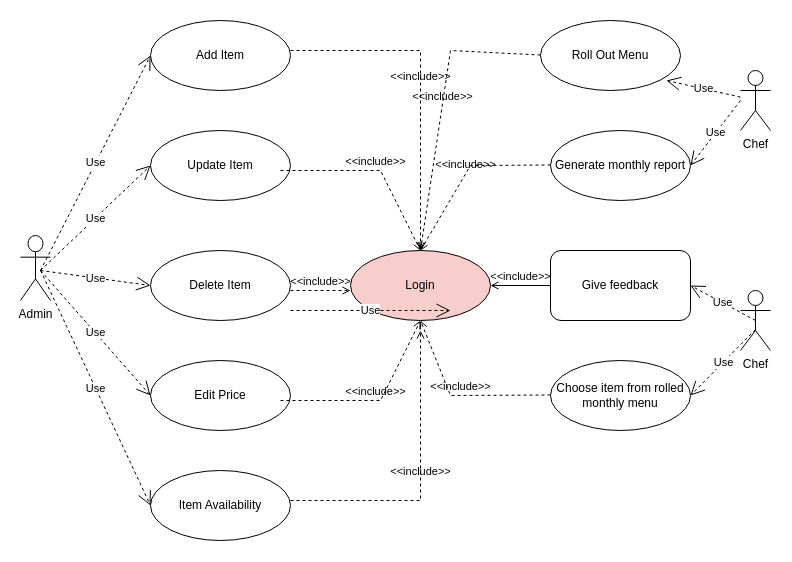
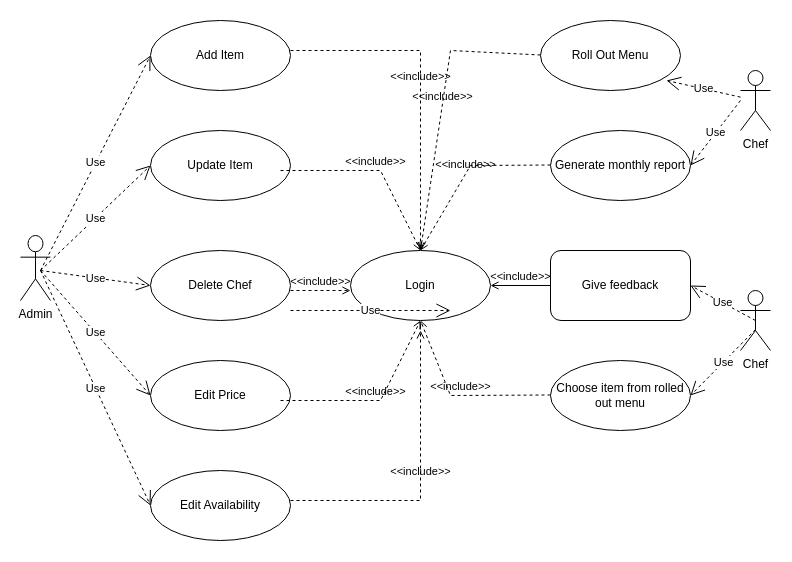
  <mxCell id="0" />
  <mxCell id="1" parent="0" />
  <mxCell id="2" value="Add Item" style="ellipse;whiteSpace=wrap;html=1;" parent="1" vertex="1"><mxGeometry x="150" y="20" width="140" height="70" as="geometry" /></mxCell>
  <mxCell id="3" value="Admin" style="shape=umlActor;html=1;verticalLabelPosition=bottom;verticalAlign=top;align=center;" parent="1" vertex="1"><mxGeometry x="20" y="235" width="30" height="65" as="geometry" /></mxCell>
  <mxCell id="4" value="Update Item" style="ellipse;whiteSpace=wrap;html=1;" parent="1" vertex="1"><mxGeometry x="150" y="130" width="140" height="70" as="geometry" /></mxCell>
- <mxCell id="5" value="Delete Item" style="ellipse;whiteSpace=wrap;html=1;" parent="1" vertex="1"><mxGeometry x="150" y="250" width="140" height="70" as="geometry" /></mxCell>
+ <mxCell id="5" value="Delete Chef" style="ellipse;whiteSpace=wrap;html=1;" parent="1" vertex="1"><mxGeometry x="150" y="250" width="140" height="70" as="geometry" /></mxCell>
  <mxCell id="6" value="Edit Price" style="ellipse;whiteSpace=wrap;html=1;" parent="1" vertex="1"><mxGeometry x="150" y="360" width="140" height="70" as="geometry" /></mxCell>
- <mxCell id="7" value="Item Availability" style="ellipse;whiteSpace=wrap;html=1;" parent="1" vertex="1"><mxGeometry x="150" y="470" width="140" height="70" as="geometry" /></mxCell>
- <mxCell id="8" value="Login" style="ellipse;whiteSpace=wrap;html=1;fillColor=#f8cecc;" parent="1" vertex="1"><mxGeometry x="350" y="250" width="140" height="70" as="geometry" /></mxCell>
+ <mxCell id="7" value="Edit Availability" style="ellipse;whiteSpace=wrap;html=1;" parent="1" vertex="1"><mxGeometry x="150" y="470" width="140" height="70" as="geometry" /></mxCell>
+ <mxCell id="8" value="Login" style="ellipse;whiteSpace=wrap;html=1;" parent="1" vertex="1"><mxGeometry x="350" y="250" width="140" height="70" as="geometry" /></mxCell>
  <mxCell id="9" value="Chef" style="shape=umlActor;html=1;verticalLabelPosition=bottom;verticalAlign=top;align=center;" parent="1" vertex="1"><mxGeometry x="740" y="70" width="30" height="60" as="geometry" /></mxCell>
  <mxCell id="10" value="Roll Out Menu" style="ellipse;whiteSpace=wrap;html=1;" parent="1" vertex="1"><mxGeometry x="540" y="20" width="140" height="70" as="geometry" /></mxCell>
  <mxCell id="11" value="Give feedback" style="whiteSpace=wrap;html=1;rounded=1;" parent="1" vertex="1"><mxGeometry x="550" y="250" width="140" height="70" as="geometry" /></mxCell>
  <mxCell id="12" value="Generate monthly report" style="ellipse;whiteSpace=wrap;html=1;" parent="1" vertex="1"><mxGeometry x="550" y="130" width="140" height="70" as="geometry" /></mxCell>
  <mxCell id="13" value="&amp;lt;&amp;lt;include&amp;gt;&amp;gt;" style="edgeStyle=none;html=1;endArrow=open;verticalAlign=bottom;dashed=1;labelBackgroundColor=none;rounded=0;entryX=0.5;entryY=0;entryDx=0;entryDy=0;" parent="1" target="8" edge="1"><mxGeometry width="160" relative="1" as="geometry"><mxPoint x="290" y="50" as="sourcePoint" /><mxPoint x="450" y="50" as="targetPoint" /><Array as="points"><mxPoint x="420" y="50" /></Array></mxGeometry></mxCell>
  <mxCell id="14" value="&amp;lt;&amp;lt;include&amp;gt;&amp;gt;" style="edgeStyle=none;html=1;endArrow=open;verticalAlign=bottom;dashed=1;labelBackgroundColor=none;rounded=0;entryX=0.5;entryY=0;entryDx=0;entryDy=0;" parent="1" target="8" edge="1"><mxGeometry width="160" relative="1" as="geometry"><mxPoint x="280" y="170" as="sourcePoint" /><mxPoint x="410" y="240" as="targetPoint" /><Array as="points"><mxPoint x="380" y="170" /></Array></mxGeometry></mxCell>
  <mxCell id="15" value="&amp;lt;&amp;lt;include&amp;gt;&amp;gt;" style="edgeStyle=none;html=1;endArrow=open;verticalAlign=bottom;dashed=1;labelBackgroundColor=none;rounded=0;" parent="1" edge="1"><mxGeometry width="160" relative="1" as="geometry"><mxPoint x="290" y="290" as="sourcePoint" /><mxPoint x="350" y="290" as="targetPoint" /></mxGeometry></mxCell>
  <mxCell id="16" value="&amp;lt;&amp;lt;include&amp;gt;&amp;gt;" style="edgeStyle=none;html=1;endArrow=open;verticalAlign=bottom;dashed=1;labelBackgroundColor=none;rounded=0;entryX=0.5;entryY=1;entryDx=0;entryDy=0;" parent="1" target="8" edge="1"><mxGeometry width="160" relative="1" as="geometry"><mxPoint x="280" y="400" as="sourcePoint" /><mxPoint x="440" y="400" as="targetPoint" /><Array as="points"><mxPoint x="380" y="400" /></Array></mxGeometry></mxCell>
  <mxCell id="17" value="&amp;lt;&amp;lt;include&amp;gt;&amp;gt;" style="edgeStyle=none;html=1;endArrow=open;verticalAlign=bottom;dashed=1;labelBackgroundColor=none;rounded=0;" parent="1" edge="1"><mxGeometry width="160" relative="1" as="geometry"><mxPoint x="290" y="500" as="sourcePoint" /><mxPoint x="420" y="330" as="targetPoint" /><Array as="points"><mxPoint x="420" y="500" /></Array></mxGeometry></mxCell>
  <mxCell id="18" value="&amp;lt;&amp;lt;include&amp;gt;&amp;gt;" style="edgeStyle=none;html=1;endArrow=open;verticalAlign=bottom;dashed=1;labelBackgroundColor=none;rounded=0;" parent="1" edge="1"><mxGeometry width="160" relative="1" as="geometry"><mxPoint x="540" y="54.5" as="sourcePoint" /><mxPoint x="420" y="250" as="targetPoint" /><Array as="points"><mxPoint x="450" y="50" /></Array></mxGeometry></mxCell>
  <mxCell id="19" value="&amp;lt;&amp;lt;include&amp;gt;&amp;gt;" style="edgeStyle=none;html=1;endArrow=open;verticalAlign=bottom;dashed=1;labelBackgroundColor=none;rounded=0;" parent="1" edge="1"><mxGeometry width="160" relative="1" as="geometry"><mxPoint x="550" y="164.5" as="sourcePoint" /><mxPoint x="420" y="250" as="targetPoint" /><Array as="points"><mxPoint x="470" y="165" /></Array></mxGeometry></mxCell>
  <mxCell id="20" value="&amp;lt;&amp;lt;include&amp;gt;&amp;gt;" style="edgeStyle=none;html=1;endArrow=open;verticalAlign=bottom;dashed=0;labelBackgroundColor=none;rounded=0;entryX=1;entryY=0.5;entryDx=0;entryDy=0;exitX=0;exitY=0.5;exitDx=0;exitDy=0;" parent="1" source="11" target="8" edge="1"><mxGeometry width="160" relative="1" as="geometry"><mxPoint x="560" y="284.5" as="sourcePoint" /><mxPoint x="400" y="284.5" as="targetPoint" /></mxGeometry></mxCell>
  <mxCell id="21" value="&amp;lt;&amp;lt;include&amp;gt;&amp;gt;" style="edgeStyle=none;html=1;endArrow=open;verticalAlign=bottom;dashed=1;labelBackgroundColor=none;rounded=0;" parent="1" edge="1"><mxGeometry width="160" relative="1" as="geometry"><mxPoint x="550" y="394.5" as="sourcePoint" /><mxPoint x="420" y="320" as="targetPoint" /><Array as="points"><mxPoint x="450" y="395" /></Array></mxGeometry></mxCell>
  <mxCell id="22" value="Use" style="endArrow=open;endSize=12;dashed=1;html=1;rounded=0;entryX=0;entryY=0.5;entryDx=0;entryDy=0;" parent="1" target="2" edge="1"><mxGeometry width="160" relative="1" as="geometry"><mxPoint x="40" y="270" as="sourcePoint" /><mxPoint x="200" y="270" as="targetPoint" /></mxGeometry></mxCell>
  <mxCell id="23" value="Use" style="endArrow=open;endSize=12;dashed=1;html=1;rounded=0;" parent="1" edge="1"><mxGeometry width="160" relative="1" as="geometry"><mxPoint x="290" y="310" as="sourcePoint" /><mxPoint x="450" y="310" as="targetPoint" /></mxGeometry></mxCell>
  <mxCell id="24" value="Use" style="endArrow=open;endSize=12;dashed=1;html=1;rounded=0;entryX=0;entryY=0.5;entryDx=0;entryDy=0;" parent="1" target="4" edge="1"><mxGeometry width="160" relative="1" as="geometry"><mxPoint x="40" y="270" as="sourcePoint" /><mxPoint x="200" y="270" as="targetPoint" /></mxGeometry></mxCell>
  <mxCell id="25" value="Use" style="endArrow=open;endSize=12;dashed=1;html=1;rounded=0;entryX=0;entryY=0.5;entryDx=0;entryDy=0;" parent="1" target="5" edge="1"><mxGeometry width="160" relative="1" as="geometry"><mxPoint x="40" y="270" as="sourcePoint" /><mxPoint x="200" y="270" as="targetPoint" /></mxGeometry></mxCell>
  <mxCell id="26" value="Use" style="endArrow=open;endSize=12;dashed=1;html=1;rounded=0;entryX=0;entryY=0.5;entryDx=0;entryDy=0;" parent="1" target="6" edge="1"><mxGeometry width="160" relative="1" as="geometry"><mxPoint x="40" y="270" as="sourcePoint" /><mxPoint x="200" y="270" as="targetPoint" /></mxGeometry></mxCell>
  <mxCell id="27" value="Use" style="endArrow=open;endSize=12;dashed=1;html=1;rounded=0;entryX=0;entryY=0.5;entryDx=0;entryDy=0;" parent="1" target="7" edge="1"><mxGeometry width="160" relative="1" as="geometry"><mxPoint x="40" y="270" as="sourcePoint" /><mxPoint x="200" y="270" as="targetPoint" /></mxGeometry></mxCell>
  <mxCell id="28" value="Use" style="endArrow=open;endSize=12;dashed=1;html=1;rounded=0;exitX=0.5;exitY=0.5;exitDx=0;exitDy=0;exitPerimeter=0;entryX=1;entryY=0.5;entryDx=0;entryDy=0;" parent="1" source="33" target="11" edge="1"><mxGeometry width="160" relative="1" as="geometry"><mxPoint x="710" y="340" as="sourcePoint" /><mxPoint x="550" y="340" as="targetPoint" /></mxGeometry></mxCell>
  <mxCell id="29" value="Use" style="endArrow=open;endSize=12;dashed=1;html=1;rounded=0;exitX=0.5;exitY=0.65;exitDx=0;exitDy=0;exitPerimeter=0;entryX=1;entryY=0.5;entryDx=0;entryDy=0;" parent="1" source="33" target="32" edge="1"><mxGeometry width="160" relative="1" as="geometry"><mxPoint x="700" y="540" as="sourcePoint" /><mxPoint x="540" y="540" as="targetPoint" /></mxGeometry></mxCell>
  <mxCell id="30" value="Use" style="endArrow=open;endSize=12;dashed=1;html=1;rounded=0;entryX=1;entryY=0.5;entryDx=0;entryDy=0;" parent="1" target="12" edge="1"><mxGeometry width="160" relative="1" as="geometry"><mxPoint x="740" y="100" as="sourcePoint" /><mxPoint x="590" y="280" as="targetPoint" /></mxGeometry></mxCell>
  <mxCell id="31" value="Use" style="endArrow=open;endSize=12;dashed=1;html=1;rounded=0;entryX=0.9;entryY=0.857;entryDx=0;entryDy=0;entryPerimeter=0;" parent="1" source="9" target="10" edge="1"><mxGeometry width="160" relative="1" as="geometry"><mxPoint x="747.06" y="277.5" as="sourcePoint" /><mxPoint x="690" y="70" as="targetPoint" /></mxGeometry></mxCell>
- <mxCell id="32" value="Choose item from rolled monthly menu" style="ellipse;whiteSpace=wrap;html=1;" parent="1" vertex="1"><mxGeometry x="550" y="360" width="140" height="70" as="geometry" /></mxCell>
+ <mxCell id="32" value="Choose item from rolled out menu" style="ellipse;whiteSpace=wrap;html=1;" parent="1" vertex="1"><mxGeometry x="550" y="360" width="140" height="70" as="geometry" /></mxCell>
  <mxCell id="33" value="Chef" style="shape=umlActor;html=1;verticalLabelPosition=bottom;verticalAlign=top;align=center;" parent="1" vertex="1"><mxGeometry x="740" y="290" width="30" height="60" as="geometry" /></mxCell>
